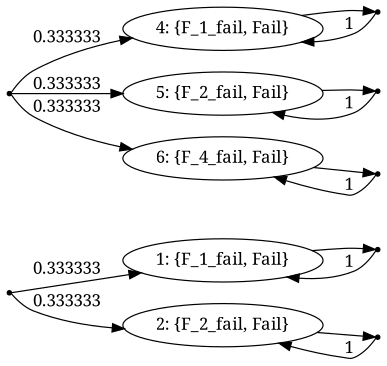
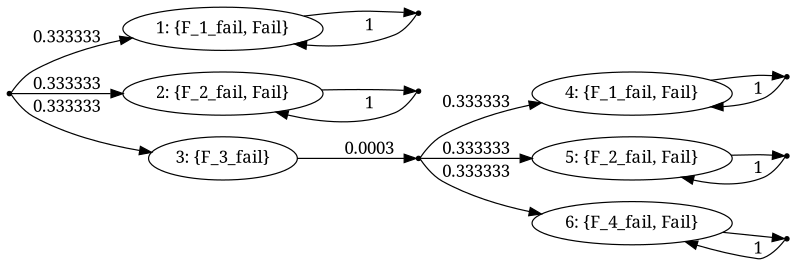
  digraph {
    fontname="Noto Serif"
    rankdir=LR
    node [fontname="Noto Serif" shape=point]
    edge [fontname="Noto Serif"]
    "0c0"
    n2 [label="1: {F_1_fail, Fail}" shape=""]
    n3 [label="2: {F_2_fail, Fail}" shape=""]
+   n4 [label="3: {F_3_fail}" shape=""]
    "1c0"
    "2c0"
    "3c0"
    n8 [label="4: {F_1_fail, Fail}" shape=""]
    n9 [label="5: {F_2_fail, Fail}" shape=""]
    n10 [label="6: {F_4_fail, Fail}" shape=""]
    "4c0"
    "5c0"
    "6c0"
    "0c0" -> n2 [label=0.333333]
    "0c0" -> n3 [label=0.333333]
+   "0c0" -> n4 [label=0.333333]
    n2 -> "1c0"
    n3 -> "2c0"
+   n4 -> "3c0" [label=0.0003]
    "1c0" -> n2 [label=1]
    "2c0" -> n3 [label=1]
    "3c0" -> n8 [label=0.333333]
    "3c0" -> n9 [label=0.333333]
    "3c0" -> n10 [label=0.333333]
    n8 -> "4c0"
    n9 -> "5c0"
    n10 -> "6c0"
    "4c0" -> n8 [label=1]
    "5c0" -> n9 [label=1]
    "6c0" -> n10 [label=1]
  }
